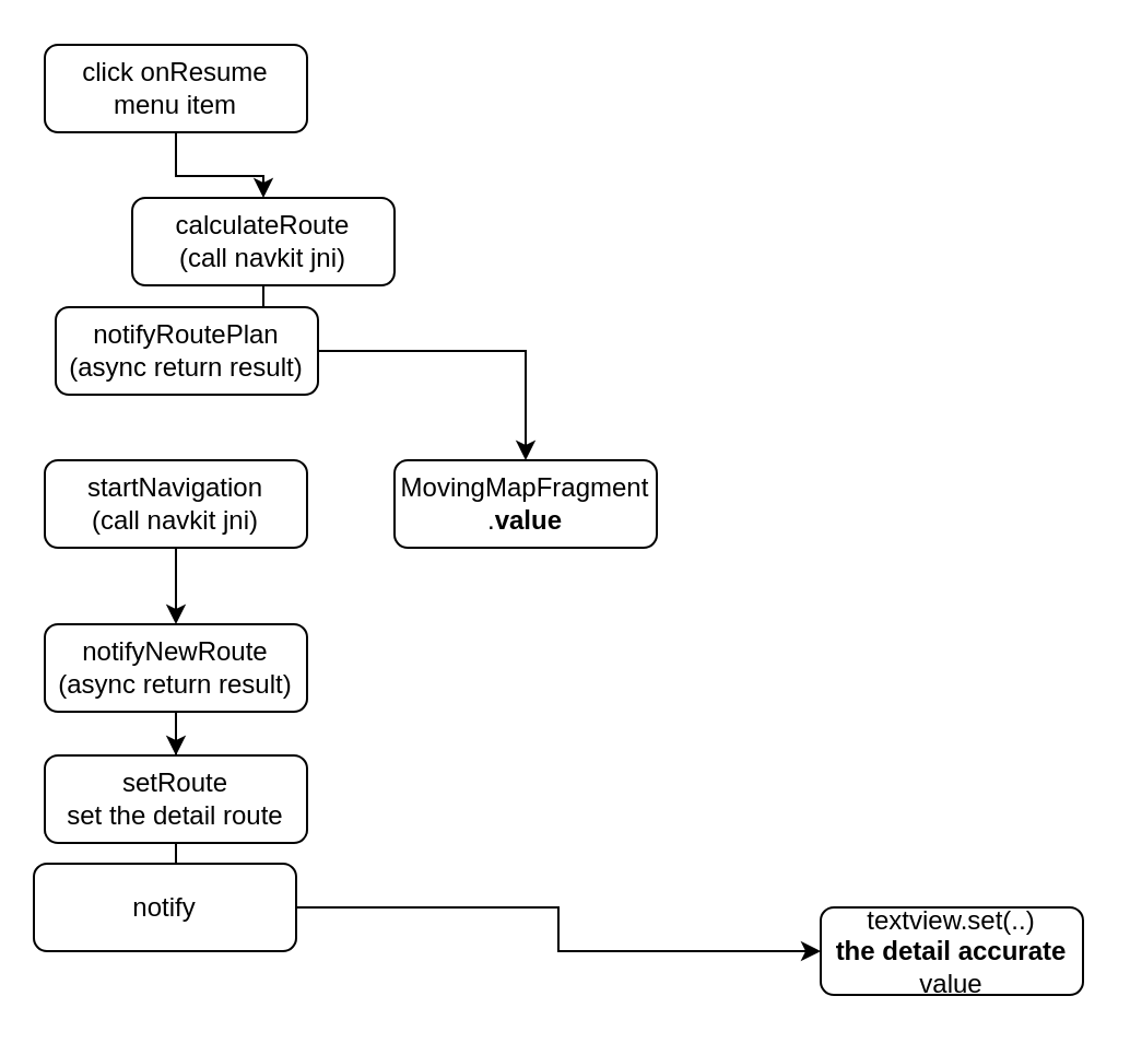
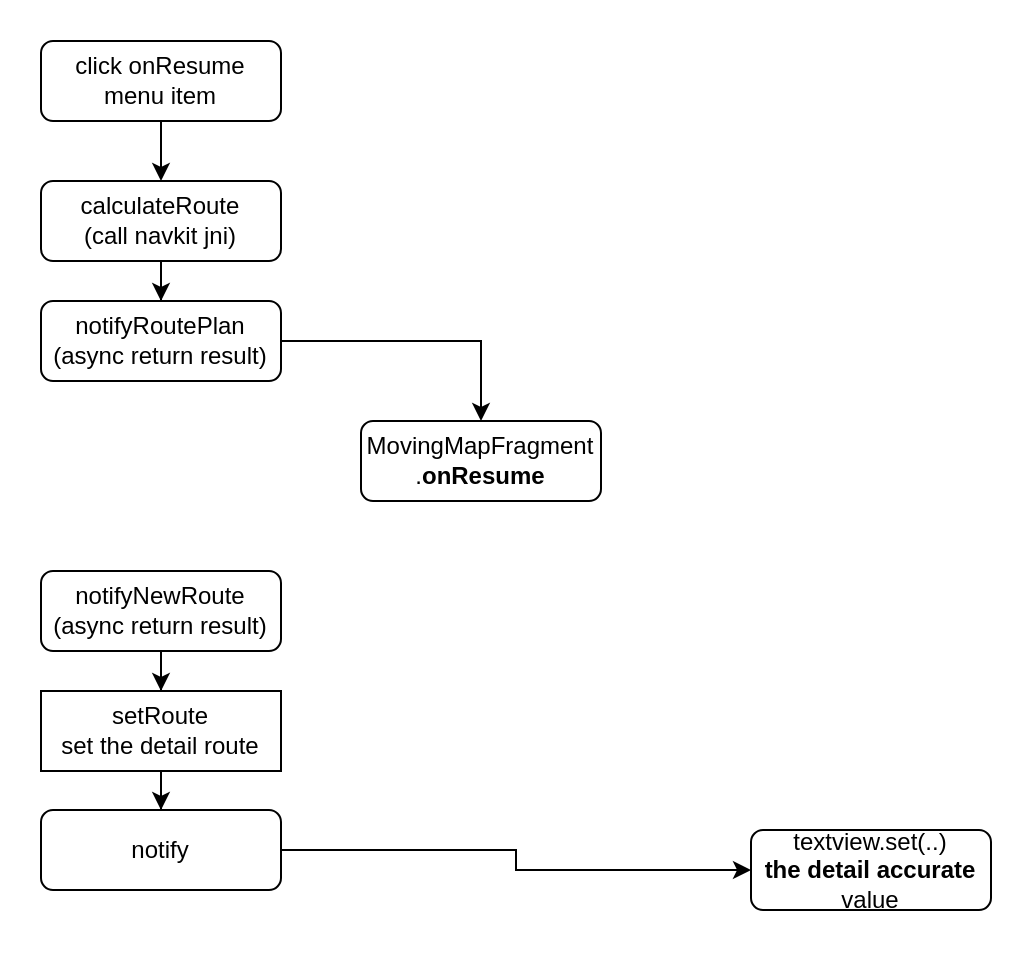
  <mxCell id="0" />
  <mxCell id="1" parent="0" />
  <mxCell id="2" value="" style="edgeStyle=orthogonalEdgeStyle;rounded=0;orthogonalLoop=1;jettySize=auto;html=1;" edge="1" parent="1" source="3" target="5"><mxGeometry relative="1" as="geometry" /></mxCell>
  <mxCell id="3" value="click onResume menu item" style="rounded=1;whiteSpace=wrap;html=1;fontSize=12;glass=0;strokeWidth=1;shadow=0;" parent="1" vertex="1"><mxGeometry x="20" y="20" width="120" height="40" as="geometry" /></mxCell>
  <mxCell id="4" value="" style="edgeStyle=orthogonalEdgeStyle;rounded=0;orthogonalLoop=1;jettySize=auto;html=1;" edge="1" parent="1" source="5" target="7"><mxGeometry relative="1" as="geometry" /></mxCell>
- <mxCell id="5" value="calculateRoute&lt;br&gt;(call navkit jni)" style="rounded=1;whiteSpace=wrap;html=1;fontSize=12;glass=0;strokeWidth=1;shadow=0;" vertex="1" parent="1"><mxGeometry x="60" y="90" width="120" height="40" as="geometry" /></mxCell>
+ <mxCell id="5" value="calculateRoute&lt;br&gt;(call navkit jni)" style="rounded=1;whiteSpace=wrap;html=1;fontSize=12;glass=0;strokeWidth=1;shadow=0;" vertex="1" parent="1"><mxGeometry x="20" y="90" width="120" height="40" as="geometry" /></mxCell>
  <mxCell id="6" value="" style="edgeStyle=orthogonalEdgeStyle;rounded=0;orthogonalLoop=1;jettySize=auto;html=1;" edge="1" parent="1" source="7" target="8"><mxGeometry relative="1" as="geometry" /></mxCell>
- <mxCell id="7" value="notifyRoutePlan&lt;br&gt;(async return result)" style="rounded=1;whiteSpace=wrap;html=1;fontSize=12;glass=0;strokeWidth=1;shadow=0;" vertex="1" parent="1"><mxGeometry x="25" y="140" width="120" height="40" as="geometry" /></mxCell>
- <mxCell id="8" value="MovingMapFragment&lt;br&gt;.&lt;b&gt;value&lt;/b&gt;" style="rounded=1;whiteSpace=wrap;html=1;fontSize=12;glass=0;strokeWidth=1;shadow=0;" vertex="1" parent="1"><mxGeometry x="180" y="210" width="120" height="40" as="geometry" /></mxCell>
- <mxCell id="9" value="" style="edgeStyle=orthogonalEdgeStyle;rounded=0;orthogonalLoop=1;jettySize=auto;html=1;" edge="1" parent="1" source="10" target="12"><mxGeometry relative="1" as="geometry" /></mxCell>
- <mxCell id="10" value="startNavigation&lt;br&gt;(call navkit jni)" style="rounded=1;whiteSpace=wrap;html=1;fontSize=12;glass=0;strokeWidth=1;shadow=0;" vertex="1" parent="1"><mxGeometry x="20" y="210" width="120" height="40" as="geometry" /></mxCell>
+ <mxCell id="7" value="notifyRoutePlan&lt;br&gt;(async return result)" style="rounded=1;whiteSpace=wrap;html=1;fontSize=12;glass=0;strokeWidth=1;shadow=0;" vertex="1" parent="1"><mxGeometry x="20" y="150" width="120" height="40" as="geometry" /></mxCell>
+ <mxCell id="8" value="MovingMapFragment&lt;br&gt;.&lt;b&gt;onResume&lt;/b&gt;" style="rounded=1;whiteSpace=wrap;html=1;fontSize=12;glass=0;strokeWidth=1;shadow=0;" vertex="1" parent="1"><mxGeometry x="180" y="210" width="120" height="40" as="geometry" /></mxCell>
  <mxCell id="11" value="" style="edgeStyle=orthogonalEdgeStyle;rounded=0;orthogonalLoop=1;jettySize=auto;html=1;" edge="1" parent="1" source="12" target="14"><mxGeometry relative="1" as="geometry" /></mxCell>
  <mxCell id="12" value="notifyNewRoute&lt;br&gt;(async return result)" style="rounded=1;whiteSpace=wrap;html=1;fontSize=12;glass=0;strokeWidth=1;shadow=0;" vertex="1" parent="1"><mxGeometry x="20" y="285" width="120" height="40" as="geometry" /></mxCell>
  <mxCell id="13" value="" style="edgeStyle=orthogonalEdgeStyle;rounded=0;orthogonalLoop=1;jettySize=auto;html=1;" edge="1" parent="1" source="14" target="16"><mxGeometry relative="1" as="geometry" /></mxCell>
- <mxCell id="14" value="setRoute&lt;br&gt;set the detail route" style="rounded=1;whiteSpace=wrap;html=1;fontSize=12;glass=0;strokeWidth=1;shadow=0;" vertex="1" parent="1"><mxGeometry x="20" y="345" width="120" height="40" as="geometry" /></mxCell>
+ <mxCell id="14" value="setRoute&lt;br&gt;set the detail route" style="whiteSpace=wrap;html=1;fontSize=12;glass=0;strokeWidth=1;shadow=0;rounded=0;" vertex="1" parent="1"><mxGeometry x="20" y="345" width="120" height="40" as="geometry" /></mxCell>
  <mxCell id="15" value="" style="edgeStyle=orthogonalEdgeStyle;rounded=0;orthogonalLoop=1;jettySize=auto;html=1;" edge="1" parent="1" source="16" target="17"><mxGeometry relative="1" as="geometry" /></mxCell>
- <mxCell id="16" value="notify" style="rounded=1;whiteSpace=wrap;html=1;fontSize=12;glass=0;strokeWidth=1;shadow=0;" vertex="1" parent="1"><mxGeometry x="15" y="394.5" width="120" height="40" as="geometry" /></mxCell>
+ <mxCell id="16" value="notify" style="rounded=1;whiteSpace=wrap;html=1;fontSize=12;glass=0;strokeWidth=1;shadow=0;" vertex="1" parent="1"><mxGeometry x="20" y="404.5" width="120" height="40" as="geometry" /></mxCell>
  <mxCell id="17" value="textview.set(..)&lt;br&gt;&lt;b&gt;the detail accurate&lt;/b&gt; value" style="rounded=1;whiteSpace=wrap;html=1;fontSize=12;glass=0;strokeWidth=1;shadow=0;" vertex="1" parent="1"><mxGeometry x="375" y="414.5" width="120" height="40" as="geometry" /></mxCell>
